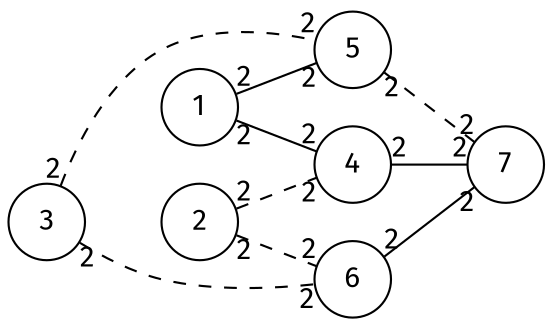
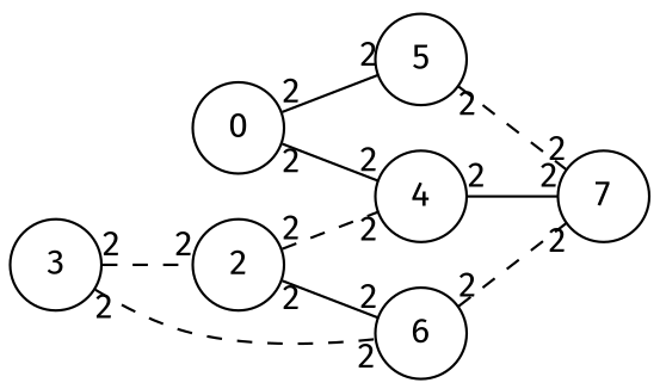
  graph {
    fontname="Fira Sans"
    rankdir=LR
    node [fontname="Fira Sans" shape=circle]
    edge [fontname="Fira Sans" headlabel=2 taillabel=2]
-   1
+   1 [label=0]
    4
    5
    2
    6
    3
    7
    1 -- 4
    1 -- 5
    4 -- 7
    5 -- 7 [style=dashed]
    2 -- 4 [style=dashed]
-   2 -- 6 [style=dashed]
-   6 -- 7
-   3 -- 5 [style=dashed]
+   2 -- 6
+   6 -- 7 [style=dashed]
+   3 -- 2 [style=dashed]
    3 -- 6 [style=dashed]
  }
